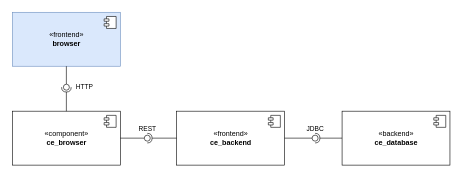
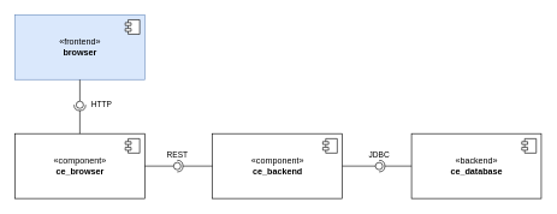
  <mxCell id="0" />
  <mxCell id="1" parent="0" />
  <mxCell id="2" value="«component»&lt;br&gt;&lt;b&gt;ce_browser&lt;/b&gt;" style="html=1;dropTarget=0;" vertex="1" parent="1"><mxGeometry x="20" y="185" width="180" height="90" as="geometry" /></mxCell>
  <mxCell id="3" value="" style="shape=module;jettyWidth=8;jettyHeight=4;" vertex="1" parent="2"><mxGeometry x="1" width="20" height="20" relative="1" as="geometry"><mxPoint x="-27" y="7" as="offset" /></mxGeometry></mxCell>
- <mxCell id="4" value="«frontend»&lt;br&gt;&lt;b&gt;ce_backend&lt;/b&gt;" style="html=1;dropTarget=0;" vertex="1" parent="1"><mxGeometry x="294" y="185" width="180" height="90" as="geometry" /></mxCell>
+ <mxCell id="4" value="«component»&lt;br&gt;&lt;b&gt;ce_backend&lt;/b&gt;" style="html=1;dropTarget=0;" vertex="1" parent="1"><mxGeometry x="294" y="185" width="180" height="90" as="geometry" /></mxCell>
  <mxCell id="5" value="" style="shape=module;jettyWidth=8;jettyHeight=4;" vertex="1" parent="4"><mxGeometry x="1" width="20" height="20" relative="1" as="geometry"><mxPoint x="-27" y="7" as="offset" /></mxGeometry></mxCell>
  <mxCell id="6" value="«backend»&lt;br&gt;&lt;b&gt;ce_database&lt;/b&gt;" style="html=1;dropTarget=0;" vertex="1" parent="1"><mxGeometry x="570" y="185" width="180" height="90" as="geometry" /></mxCell>
  <mxCell id="7" value="" style="shape=module;jettyWidth=8;jettyHeight=4;" vertex="1" parent="6"><mxGeometry x="1" width="20" height="20" relative="1" as="geometry"><mxPoint x="-27" y="7" as="offset" /></mxGeometry></mxCell>
  <mxCell id="8" value="REST" style="rounded=0;orthogonalLoop=1;jettySize=auto;html=1;endArrow=none;endFill=0;sketch=0;sourcePerimeterSpacing=0;targetPerimeterSpacing=0;exitX=1;exitY=0.5;exitDx=0;exitDy=0;" edge="1" target="10" parent="1" source="2"><mxGeometry x="1" y="16" relative="1" as="geometry"><mxPoint x="360" y="280" as="sourcePoint" /><mxPoint x="5" y="1" as="offset" /></mxGeometry></mxCell>
  <mxCell id="9" value="" style="rounded=0;orthogonalLoop=1;jettySize=auto;html=1;endArrow=halfCircle;endFill=0;entryX=0.5;entryY=0.5;endSize=6;strokeWidth=1;sketch=0;exitX=0;exitY=0.5;exitDx=0;exitDy=0;" edge="1" target="10" parent="1" source="4"><mxGeometry relative="1" as="geometry"><mxPoint x="400" y="280" as="sourcePoint" /></mxGeometry></mxCell>
  <mxCell id="10" value="" style="ellipse;whiteSpace=wrap;html=1;align=center;aspect=fixed;resizable=0;points=[];outlineConnect=0;sketch=0;" vertex="1" parent="1"><mxGeometry x="240" y="225" width="10" height="10" as="geometry" /></mxCell>
  <mxCell id="11" value="JDBC" style="rounded=0;orthogonalLoop=1;jettySize=auto;html=1;endArrow=none;endFill=0;sketch=0;sourcePerimeterSpacing=0;targetPerimeterSpacing=0;exitX=1;exitY=0.5;exitDx=0;exitDy=0;" edge="1" target="13" parent="1" source="4"><mxGeometry x="1" y="16" relative="1" as="geometry"><mxPoint x="360" y="280" as="sourcePoint" /><mxPoint x="5" y="1" as="offset" /></mxGeometry></mxCell>
  <mxCell id="12" value="" style="rounded=0;orthogonalLoop=1;jettySize=auto;html=1;endArrow=halfCircle;endFill=0;entryX=0.5;entryY=0.5;endSize=6;strokeWidth=1;sketch=0;exitX=0;exitY=0.5;exitDx=0;exitDy=0;" edge="1" target="13" parent="1" source="6"><mxGeometry relative="1" as="geometry"><mxPoint x="400" y="280" as="sourcePoint" /></mxGeometry></mxCell>
  <mxCell id="13" value="" style="ellipse;whiteSpace=wrap;html=1;align=center;aspect=fixed;resizable=0;points=[];outlineConnect=0;sketch=0;" vertex="1" parent="1"><mxGeometry x="520" y="225" width="10" height="10" as="geometry" /></mxCell>
  <mxCell id="14" value="«frontend»&lt;br&gt;&lt;b&gt;browser&lt;/b&gt;" style="html=1;dropTarget=0;fillColor=#dae8fc;strokeColor=#6c8ebf;" vertex="1" parent="1"><mxGeometry x="20" y="20" width="180" height="90" as="geometry" /></mxCell>
  <mxCell id="15" value="" style="shape=module;jettyWidth=8;jettyHeight=4;" vertex="1" parent="14"><mxGeometry x="1" width="20" height="20" relative="1" as="geometry"><mxPoint x="-27" y="7" as="offset" /></mxGeometry></mxCell>
  <mxCell id="16" value="HTTP" style="rounded=0;orthogonalLoop=1;jettySize=auto;html=1;endArrow=none;endFill=0;sketch=0;sourcePerimeterSpacing=0;targetPerimeterSpacing=0;exitX=0.5;exitY=1;exitDx=0;exitDy=0;" edge="1" target="18" parent="1" source="14"><mxGeometry x="1" y="30" relative="1" as="geometry"><mxPoint x="340" y="135" as="sourcePoint" /><mxPoint y="5" as="offset" /></mxGeometry></mxCell>
  <mxCell id="17" value="" style="rounded=0;orthogonalLoop=1;jettySize=auto;html=1;endArrow=halfCircle;endFill=0;entryX=0.5;entryY=0.5;endSize=6;strokeWidth=1;sketch=0;exitX=0.5;exitY=0;exitDx=0;exitDy=0;" edge="1" target="18" parent="1" source="2"><mxGeometry relative="1" as="geometry"><mxPoint x="380" y="135" as="sourcePoint" /></mxGeometry></mxCell>
  <mxCell id="18" value="" style="ellipse;whiteSpace=wrap;html=1;align=center;aspect=fixed;resizable=0;points=[];outlineConnect=0;sketch=0;" vertex="1" parent="1"><mxGeometry x="105" y="140" width="10" height="10" as="geometry" /></mxCell>
